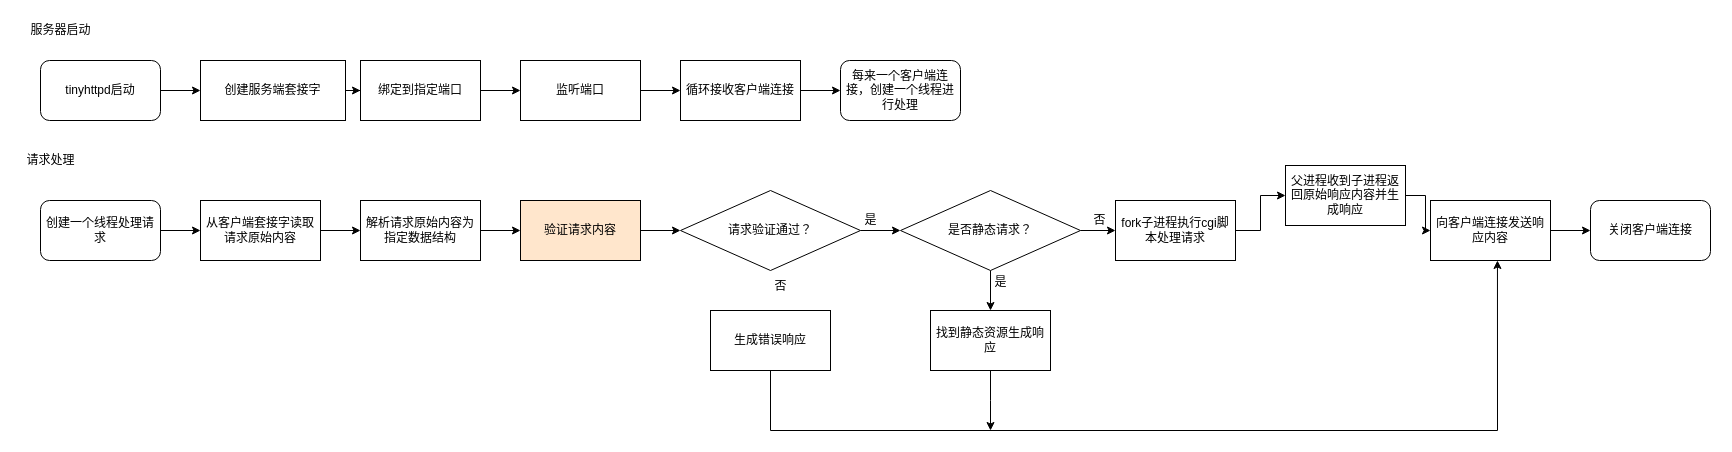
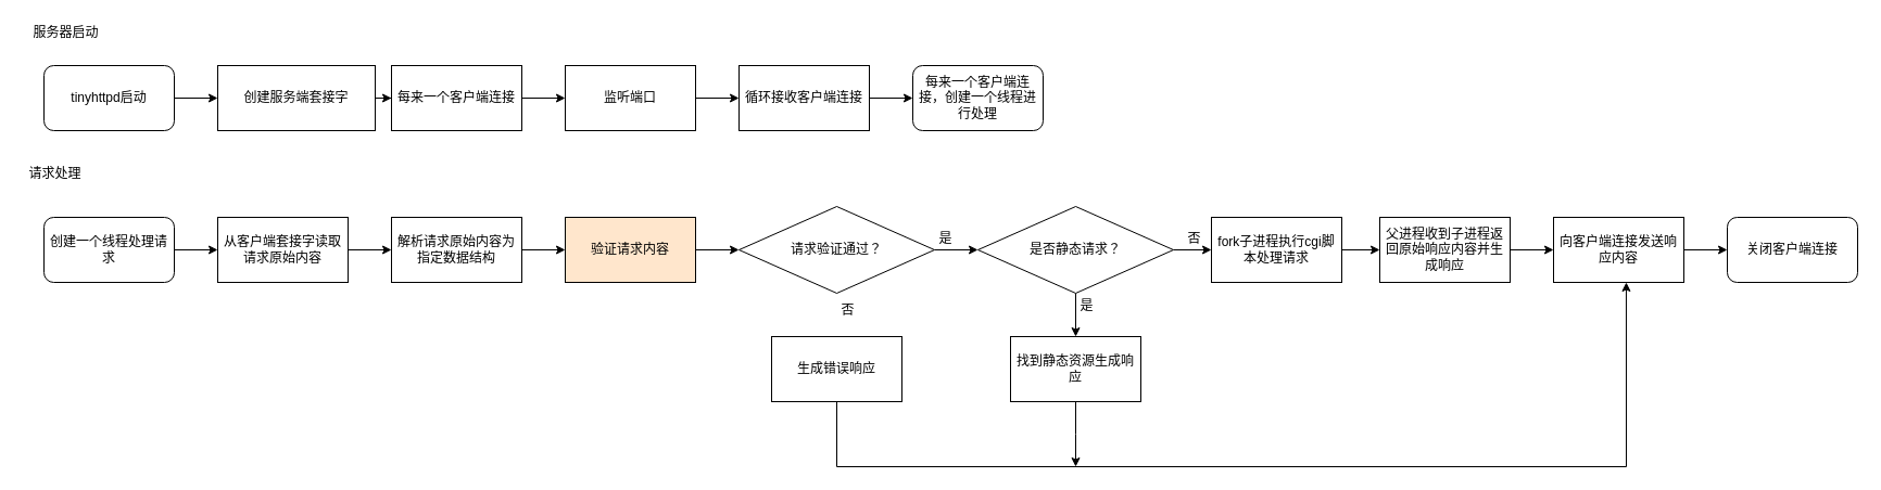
  <mxCell id="0" />
  <mxCell id="1" parent="0" />
  <mxCell id="2" value="" style="edgeStyle=orthogonalEdgeStyle;rounded=0;orthogonalLoop=1;jettySize=auto;html=1;" edge="1" parent="1" source="3" target="5"><mxGeometry relative="1" as="geometry" /></mxCell>
  <mxCell id="3" value="tinyhttpd启动" style="rounded=1;whiteSpace=wrap;html=1;" vertex="1" parent="1"><mxGeometry x="40" y="60" width="120" height="60" as="geometry" /></mxCell>
  <mxCell id="4" value="" style="edgeStyle=orthogonalEdgeStyle;rounded=0;orthogonalLoop=1;jettySize=auto;html=1;" edge="1" parent="1" source="5" target="7"><mxGeometry relative="1" as="geometry" /></mxCell>
  <mxCell id="5" value="创建服务端套接字" style="rounded=0;whiteSpace=wrap;html=1;" vertex="1" parent="1"><mxGeometry x="200" y="60" width="145" height="60" as="geometry" /></mxCell>
  <mxCell id="6" value="" style="edgeStyle=orthogonalEdgeStyle;rounded=0;orthogonalLoop=1;jettySize=auto;html=1;" edge="1" parent="1" source="7" target="9"><mxGeometry relative="1" as="geometry" /></mxCell>
- <mxCell id="7" value="绑定到指定端口" style="whiteSpace=wrap;html=1;rounded=0;" vertex="1" parent="1"><mxGeometry x="360" y="60" width="120" height="60" as="geometry" /></mxCell>
+ <mxCell id="7" value="每来一个客户端连接" style="whiteSpace=wrap;html=1;rounded=0;" vertex="1" parent="1"><mxGeometry x="360" y="60" width="120" height="60" as="geometry" /></mxCell>
  <mxCell id="8" value="" style="edgeStyle=orthogonalEdgeStyle;rounded=0;orthogonalLoop=1;jettySize=auto;html=1;" edge="1" parent="1" source="9" target="11"><mxGeometry relative="1" as="geometry" /></mxCell>
  <mxCell id="9" value="监听端口" style="whiteSpace=wrap;html=1;rounded=0;" vertex="1" parent="1"><mxGeometry x="520" y="60" width="120" height="60" as="geometry" /></mxCell>
  <mxCell id="10" value="" style="edgeStyle=orthogonalEdgeStyle;rounded=0;orthogonalLoop=1;jettySize=auto;html=1;" edge="1" parent="1" source="11" target="12"><mxGeometry relative="1" as="geometry" /></mxCell>
  <mxCell id="11" value="循环接收客户端连接" style="whiteSpace=wrap;html=1;rounded=0;" vertex="1" parent="1"><mxGeometry x="680" y="60" width="120" height="60" as="geometry" /></mxCell>
  <mxCell id="12" value="每来一个客户端连接，创建一个线程进行处理" style="whiteSpace=wrap;html=1;rounded=1;" vertex="1" parent="1"><mxGeometry x="840" y="60" width="120" height="60" as="geometry" /></mxCell>
  <mxCell id="13" value="" style="edgeStyle=orthogonalEdgeStyle;rounded=0;orthogonalLoop=1;jettySize=auto;html=1;" edge="1" parent="1" source="14" target="16"><mxGeometry relative="1" as="geometry" /></mxCell>
  <mxCell id="14" value="从客户端套接字读取请求原始内容" style="whiteSpace=wrap;html=1;rounded=0;" vertex="1" parent="1"><mxGeometry x="200" y="200" width="120" height="60" as="geometry" /></mxCell>
  <mxCell id="15" value="" style="edgeStyle=orthogonalEdgeStyle;rounded=0;orthogonalLoop=1;jettySize=auto;html=1;" edge="1" parent="1" source="16" target="18"><mxGeometry relative="1" as="geometry" /></mxCell>
  <mxCell id="16" value="解析请求原始内容为指定数据结构" style="whiteSpace=wrap;html=1;rounded=0;" vertex="1" parent="1"><mxGeometry x="360" y="200" width="120" height="60" as="geometry" /></mxCell>
  <mxCell id="17" value="" style="edgeStyle=orthogonalEdgeStyle;rounded=0;orthogonalLoop=1;jettySize=auto;html=1;" edge="1" parent="1" source="18" target="20"><mxGeometry relative="1" as="geometry" /></mxCell>
  <mxCell id="18" value="验证请求内容" style="whiteSpace=wrap;html=1;rounded=0;fillColor=#ffe6cc;" vertex="1" parent="1"><mxGeometry x="520" y="200" width="120" height="60" as="geometry" /></mxCell>
  <mxCell id="19" value="" style="edgeStyle=orthogonalEdgeStyle;rounded=0;orthogonalLoop=1;jettySize=auto;html=1;" edge="1" parent="1" source="20" target="30"><mxGeometry relative="1" as="geometry" /></mxCell>
  <mxCell id="20" value="请求验证通过？" style="rhombus;whiteSpace=wrap;html=1;rounded=0;" vertex="1" parent="1"><mxGeometry x="680" y="190" width="180" height="80" as="geometry" /></mxCell>
  <mxCell id="21" value="服务器启动" style="text;html=1;align=center;verticalAlign=middle;resizable=0;points=[];autosize=1;strokeColor=none;" vertex="1" parent="1"><mxGeometry x="20" y="20" width="80" height="20" as="geometry" /></mxCell>
  <mxCell id="22" value="请求处理" style="text;html=1;align=center;verticalAlign=middle;resizable=0;points=[];autosize=1;strokeColor=none;" vertex="1" parent="1"><mxGeometry x="20" y="150" width="60" height="20" as="geometry" /></mxCell>
  <mxCell id="23" value="" style="edgeStyle=orthogonalEdgeStyle;rounded=0;orthogonalLoop=1;jettySize=auto;html=1;" edge="1" parent="1" source="24" target="14"><mxGeometry relative="1" as="geometry" /></mxCell>
  <mxCell id="24" value="创建一个线程处理请求" style="whiteSpace=wrap;html=1;rounded=1;" vertex="1" parent="1"><mxGeometry x="40" y="200" width="120" height="60" as="geometry" /></mxCell>
  <mxCell id="25" style="edgeStyle=orthogonalEdgeStyle;rounded=0;orthogonalLoop=1;jettySize=auto;html=1;entryX=0.558;entryY=1;entryDx=0;entryDy=0;entryPerimeter=0;" edge="1" parent="1" source="26" target="41"><mxGeometry relative="1" as="geometry"><Array as="points"><mxPoint x="770" y="430" /><mxPoint x="1497" y="430" /></Array></mxGeometry></mxCell>
  <mxCell id="26" value="生成错误响应" style="rounded=0;whiteSpace=wrap;html=1;" vertex="1" parent="1"><mxGeometry x="710" y="310" width="120" height="60" as="geometry" /></mxCell>
  <mxCell id="27" value="否" style="text;html=1;align=center;verticalAlign=middle;resizable=0;points=[];autosize=1;strokeColor=none;" vertex="1" parent="1"><mxGeometry x="765" y="276" width="30" height="20" as="geometry" /></mxCell>
  <mxCell id="28" value="" style="edgeStyle=orthogonalEdgeStyle;rounded=0;orthogonalLoop=1;jettySize=auto;html=1;" edge="1" parent="1" source="30" target="32"><mxGeometry relative="1" as="geometry" /></mxCell>
  <mxCell id="29" value="" style="edgeStyle=orthogonalEdgeStyle;rounded=0;orthogonalLoop=1;jettySize=auto;html=1;" edge="1" parent="1" source="30" target="36"><mxGeometry relative="1" as="geometry" /></mxCell>
  <mxCell id="30" value="是否静态请求？" style="rhombus;whiteSpace=wrap;html=1;rounded=0;" vertex="1" parent="1"><mxGeometry x="900" y="190" width="180" height="80" as="geometry" /></mxCell>
  <mxCell id="31" style="edgeStyle=orthogonalEdgeStyle;rounded=0;orthogonalLoop=1;jettySize=auto;html=1;" edge="1" parent="1" source="32"><mxGeometry relative="1" as="geometry"><mxPoint x="990" y="430" as="targetPoint" /></mxGeometry></mxCell>
  <mxCell id="32" value="找到静态资源生成响应" style="whiteSpace=wrap;html=1;rounded=0;" vertex="1" parent="1"><mxGeometry x="930" y="310" width="120" height="60" as="geometry" /></mxCell>
  <mxCell id="33" value="是" style="text;html=1;align=center;verticalAlign=middle;resizable=0;points=[];autosize=1;strokeColor=none;" vertex="1" parent="1"><mxGeometry x="985" y="272" width="30" height="20" as="geometry" /></mxCell>
  <mxCell id="34" value="是" style="text;html=1;align=center;verticalAlign=middle;resizable=0;points=[];autosize=1;strokeColor=none;" vertex="1" parent="1"><mxGeometry x="855" y="210" width="30" height="20" as="geometry" /></mxCell>
  <mxCell id="35" value="" style="edgeStyle=orthogonalEdgeStyle;rounded=0;orthogonalLoop=1;jettySize=auto;html=1;" edge="1" parent="1" source="36" target="39"><mxGeometry relative="1" as="geometry" /></mxCell>
  <mxCell id="36" value="fork子进程执行cgi脚本处理请求" style="whiteSpace=wrap;html=1;rounded=0;" vertex="1" parent="1"><mxGeometry x="1115" y="200" width="120" height="60" as="geometry" /></mxCell>
  <mxCell id="37" value="否" style="text;html=1;align=center;verticalAlign=middle;resizable=0;points=[];autosize=1;strokeColor=none;" vertex="1" parent="1"><mxGeometry x="1084" y="210" width="30" height="20" as="geometry" /></mxCell>
  <mxCell id="38" value="" style="edgeStyle=orthogonalEdgeStyle;rounded=0;orthogonalLoop=1;jettySize=auto;html=1;" edge="1" parent="1" source="39" target="41"><mxGeometry relative="1" as="geometry" /></mxCell>
- <mxCell id="39" value="父进程收到子进程返回原始响应内容并生成响应" style="whiteSpace=wrap;html=1;rounded=0;" vertex="1" parent="1"><mxGeometry x="1285" y="165" width="120" height="60" as="geometry" /></mxCell>
+ <mxCell id="39" value="父进程收到子进程返回原始响应内容并生成响应" style="whiteSpace=wrap;html=1;rounded=0;" vertex="1" parent="1"><mxGeometry x="1270" y="200" width="120" height="60" as="geometry" /></mxCell>
  <mxCell id="40" value="" style="edgeStyle=orthogonalEdgeStyle;rounded=0;orthogonalLoop=1;jettySize=auto;html=1;" edge="1" parent="1" source="41" target="42"><mxGeometry relative="1" as="geometry" /></mxCell>
  <mxCell id="41" value="向客户端连接发送响应内容" style="whiteSpace=wrap;html=1;rounded=0;" vertex="1" parent="1"><mxGeometry x="1430" y="200" width="120" height="60" as="geometry" /></mxCell>
  <mxCell id="42" value="关闭客户端连接" style="whiteSpace=wrap;html=1;rounded=1;" vertex="1" parent="1"><mxGeometry x="1590" y="200" width="120" height="60" as="geometry" /></mxCell>
